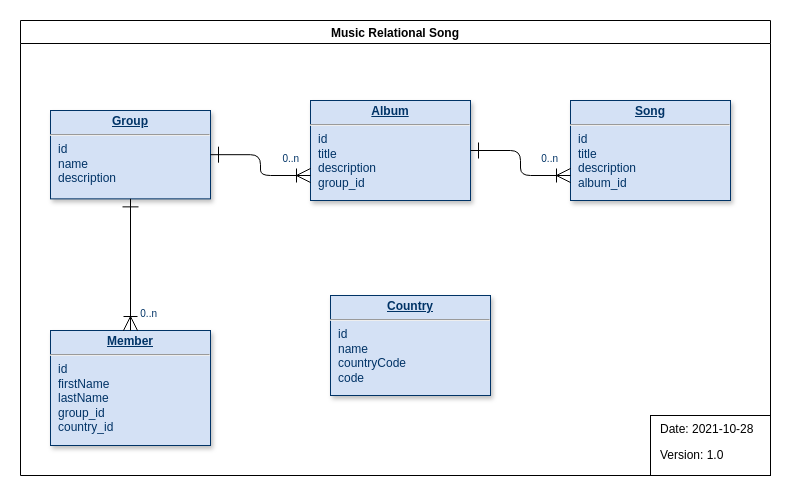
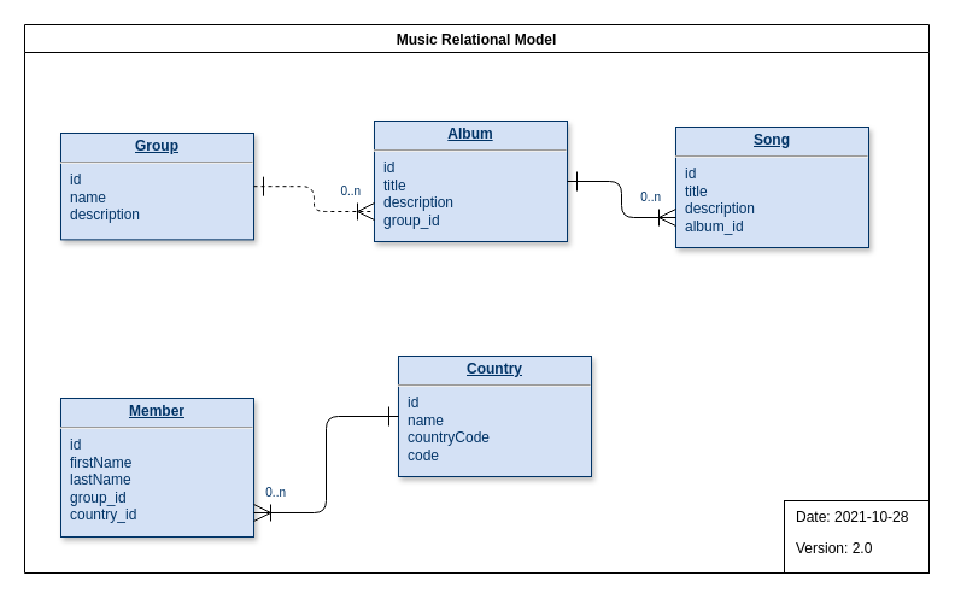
  <mxCell id="0" />
  <mxCell id="1" parent="0" />
- <mxCell id="2" value="Music Relational Song" style="swimlane;swimlaneLine=1;glass=0;rounded=0;shadow=0;sketch=0;" vertex="1" parent="1"><mxGeometry x="20" y="20" width="750" height="455" as="geometry" /></mxCell>
+ <mxCell id="2" value="Music Relational Model" style="swimlane;swimlaneLine=1;glass=0;rounded=0;shadow=0;sketch=0;" vertex="1" parent="1"><mxGeometry x="20" y="20" width="750" height="455" as="geometry" /></mxCell>
  <mxCell id="3" value="" style="group" vertex="1" connectable="0" parent="2"><mxGeometry x="290" y="80" width="420" height="300" as="geometry" /></mxCell>
  <mxCell id="4" value="&lt;p style=&quot;margin: 0px ; margin-top: 4px ; text-align: center ; text-decoration: underline&quot;&gt;&lt;strong&gt;Country&lt;/strong&gt;&lt;/p&gt;&lt;hr&gt;&lt;p style=&quot;margin: 0px ; margin-left: 8px&quot;&gt;id&lt;/p&gt;&lt;p style=&quot;margin: 0px ; margin-left: 8px&quot;&gt;name&lt;/p&gt;&lt;p style=&quot;margin: 0px ; margin-left: 8px&quot;&gt;countryCode&lt;/p&gt;&lt;p style=&quot;margin: 0px ; margin-left: 8px&quot;&gt;code&lt;/p&gt;" style="verticalAlign=top;align=left;overflow=fill;fontSize=12;fontFamily=Helvetica;html=1;strokeColor=#003366;shadow=1;fillColor=#D4E1F5;fontColor=#003366" parent="3" vertex="1"><mxGeometry x="20" y="195" width="160" height="100" as="geometry" /></mxCell>
  <mxCell id="5" value="&lt;p style=&quot;margin: 0px ; margin-top: 4px ; text-align: center ; text-decoration: underline&quot;&gt;&lt;b&gt;Album&lt;/b&gt;&lt;/p&gt;&lt;hr&gt;&lt;p style=&quot;margin: 0px ; margin-left: 8px&quot;&gt;id&lt;br&gt;title&lt;/p&gt;&lt;p style=&quot;margin: 0px ; margin-left: 8px&quot;&gt;description&lt;/p&gt;&lt;p style=&quot;margin: 0px ; margin-left: 8px&quot;&gt;group_id&lt;/p&gt;" style="verticalAlign=top;align=left;overflow=fill;fontSize=12;fontFamily=Helvetica;html=1;strokeColor=#003366;shadow=1;fillColor=#D4E1F5;fontColor=#003366" parent="3" vertex="1"><mxGeometry width="160" height="100" as="geometry" /></mxCell>
- <mxCell id="6" value="&lt;p style=&quot;margin: 0px ; margin-top: 4px ; text-align: center ; text-decoration: underline&quot;&gt;&lt;strong&gt;Song&lt;/strong&gt;&lt;/p&gt;&lt;hr&gt;&lt;p style=&quot;margin: 0px ; margin-left: 8px&quot;&gt;id&lt;/p&gt;&lt;p style=&quot;margin: 0px ; margin-left: 8px&quot;&gt;title&lt;/p&gt;&lt;p style=&quot;margin: 0px ; margin-left: 8px&quot;&gt;description&lt;/p&gt;&lt;p style=&quot;margin: 0px ; margin-left: 8px&quot;&gt;album_id&lt;/p&gt;" style="verticalAlign=top;align=left;overflow=fill;fontSize=12;fontFamily=Helvetica;html=1;strokeColor=#003366;shadow=1;fillColor=#D4E1F5;fontColor=#003366" parent="3" vertex="1"><mxGeometry x="260" width="160" height="100" as="geometry" /></mxCell>
+ <mxCell id="6" value="&lt;p style=&quot;margin: 0px ; margin-top: 4px ; text-align: center ; text-decoration: underline&quot;&gt;&lt;strong&gt;Song&lt;/strong&gt;&lt;/p&gt;&lt;hr&gt;&lt;p style=&quot;margin: 0px ; margin-left: 8px&quot;&gt;id&lt;/p&gt;&lt;p style=&quot;margin: 0px ; margin-left: 8px&quot;&gt;title&lt;/p&gt;&lt;p style=&quot;margin: 0px ; margin-left: 8px&quot;&gt;description&lt;/p&gt;&lt;p style=&quot;margin: 0px ; margin-left: 8px&quot;&gt;album_id&lt;/p&gt;" style="verticalAlign=top;align=left;overflow=fill;fontSize=12;fontFamily=Helvetica;html=1;strokeColor=#003366;shadow=1;fillColor=#D4E1F5;fontColor=#003366" parent="3" vertex="1"><mxGeometry x="250" y="5" width="160" height="100" as="geometry" /></mxCell>
  <mxCell id="7" value="" style="endArrow=ERoneToMany;endSize=12;startArrow=ERone;startSize=14;startFill=0;edgeStyle=orthogonalEdgeStyle;endFill=0;entryX=0;entryY=0.75;entryDx=0;entryDy=0;exitX=1;exitY=0.5;exitDx=0;exitDy=0;" edge="1" parent="3" source="5" target="6"><mxGeometry x="600" y="444.2" as="geometry"><mxPoint x="170" y="160.02" as="sourcePoint" /><mxPoint x="360" y="185.84" as="targetPoint" /></mxGeometry></mxCell>
  <mxCell id="8" value="0..n" style="resizable=0;align=right;verticalAlign=top;labelBackgroundColor=#ffffff;fontSize=10;strokeColor=#003366;shadow=1;fillColor=#D4E1F5;fontColor=#003366" connectable="0" vertex="1" parent="7"><mxGeometry x="1" relative="1" as="geometry"><mxPoint x="-11" y="-29" as="offset" /></mxGeometry></mxCell>
  <mxCell id="9" value="&lt;p style=&quot;margin: 0px ; margin-top: 4px ; text-align: center ; text-decoration: underline&quot;&gt;&lt;strong&gt;Member&lt;/strong&gt;&lt;/p&gt;&lt;hr&gt;&lt;p style=&quot;margin: 0px ; margin-left: 8px&quot;&gt;id&lt;/p&gt;&lt;p style=&quot;margin: 0px ; margin-left: 8px&quot;&gt;firstName&lt;/p&gt;&lt;p style=&quot;margin: 0px ; margin-left: 8px&quot;&gt;lastName&lt;/p&gt;&lt;p style=&quot;margin: 0px ; margin-left: 8px&quot;&gt;group_id&lt;/p&gt;&lt;p style=&quot;margin: 0px ; margin-left: 8px&quot;&gt;country_id&lt;/p&gt;" style="verticalAlign=top;align=left;overflow=fill;fontSize=12;fontFamily=Helvetica;html=1;strokeColor=#003366;shadow=1;fillColor=#D4E1F5;fontColor=#003366" parent="2" vertex="1"><mxGeometry x="30" y="310" width="160" height="115" as="geometry" /></mxCell>
  <mxCell id="10" value="&lt;p style=&quot;margin: 0px ; margin-top: 4px ; text-align: center ; text-decoration: underline&quot;&gt;&lt;b&gt;Group&lt;/b&gt;&lt;/p&gt;&lt;hr&gt;&lt;p style=&quot;margin: 0px ; margin-left: 8px&quot;&gt;id&lt;/p&gt;&lt;p style=&quot;margin: 0px ; margin-left: 8px&quot;&gt;name&lt;/p&gt;&lt;p style=&quot;margin: 0px ; margin-left: 8px&quot;&gt;description&lt;/p&gt;" style="verticalAlign=top;align=left;overflow=fill;fontSize=12;fontFamily=Helvetica;html=1;strokeColor=#003366;shadow=1;fillColor=#D4E1F5;fontColor=#003366" parent="2" vertex="1"><mxGeometry x="30" y="90" width="160" height="88.36" as="geometry" /></mxCell>
- <mxCell id="11" value="" style="endArrow=ERoneToMany;endSize=12;startArrow=ERone;startSize=14;startFill=0;edgeStyle=orthogonalEdgeStyle;endFill=0;" parent="2" source="10" target="9" edge="1"><mxGeometry x="610" y="340" as="geometry"><mxPoint x="610" y="340" as="sourcePoint" /><mxPoint x="770" y="340" as="targetPoint" /></mxGeometry></mxCell>
- <mxCell id="12" value="0..n" style="resizable=0;align=right;verticalAlign=top;labelBackgroundColor=#ffffff;fontSize=10;strokeColor=#003366;shadow=1;fillColor=#D4E1F5;fontColor=#003366" parent="11" connectable="0" vertex="1"><mxGeometry x="1" relative="1" as="geometry"><mxPoint x="28" y="-29" as="offset" /></mxGeometry></mxCell>
- <mxCell id="13" value="" style="endArrow=ERoneToMany;endSize=12;startArrow=ERone;startSize=14;startFill=0;edgeStyle=orthogonalEdgeStyle;endFill=0;entryX=0;entryY=0.75;entryDx=0;entryDy=0;exitX=1;exitY=0.5;exitDx=0;exitDy=0;" edge="1" parent="2" source="10" target="5"><mxGeometry x="620" y="350" as="geometry"><mxPoint x="120" y="100" as="sourcePoint" /><mxPoint x="120" y="295.0" as="targetPoint" /></mxGeometry></mxCell>
+ <mxCell id="13" value="" style="endArrow=ERoneToMany;endSize=12;startArrow=ERone;startSize=14;startFill=0;edgeStyle=orthogonalEdgeStyle;endFill=0;entryX=0;entryY=0.75;entryDx=0;entryDy=0;exitX=1;exitY=0.5;exitDx=0;exitDy=0;dashed=1;" edge="1" parent="2" source="10" target="5"><mxGeometry x="620" y="350" as="geometry"><mxPoint x="120" y="100" as="sourcePoint" /><mxPoint x="120" y="295.0" as="targetPoint" /></mxGeometry></mxCell>
  <mxCell id="14" value="0..n" style="resizable=0;align=right;verticalAlign=top;labelBackgroundColor=#ffffff;fontSize=10;strokeColor=#003366;shadow=1;fillColor=#D4E1F5;fontColor=#003366" connectable="0" vertex="1" parent="13"><mxGeometry x="1" relative="1" as="geometry"><mxPoint x="-10" y="-29" as="offset" /></mxGeometry></mxCell>
+ <mxCell id="15" value="" style="endArrow=ERoneToMany;endSize=12;startArrow=ERone;startSize=14;startFill=0;edgeStyle=orthogonalEdgeStyle;endFill=0;exitX=0;exitY=0.5;exitDx=0;exitDy=0;entryX=1;entryY=0.826;entryDx=0;entryDy=0;entryPerimeter=0;" edge="1" parent="2" source="4" target="9"><mxGeometry x="620" y="350" as="geometry"><mxPoint x="120" y="120" as="sourcePoint" /><mxPoint x="120" y="295" as="targetPoint" /></mxGeometry></mxCell>
+ <mxCell id="16" value="0..n" style="resizable=0;align=right;verticalAlign=top;labelBackgroundColor=#ffffff;fontSize=10;strokeColor=#003366;shadow=1;fillColor=#D4E1F5;fontColor=#003366" connectable="0" vertex="1" parent="15"><mxGeometry x="1" relative="1" as="geometry"><mxPoint x="28" y="-29" as="offset" /></mxGeometry></mxCell>
  <mxCell id="17" value="" style="rounded=0;whiteSpace=wrap;html=1;shadow=0;glass=0;sketch=0;" vertex="1" parent="2"><mxGeometry x="630" y="395" width="120" height="60" as="geometry" /></mxCell>
- <mxCell id="18" value="&lt;p&gt;&lt;span style=&quot;font-weight: normal ; font-size: 12px&quot;&gt;&lt;font style=&quot;font-size: 12px&quot;&gt;Date: 2021-10-28&lt;/font&gt;&lt;/span&gt;&lt;/p&gt;&lt;p&gt;&lt;font style=&quot;font-size: 12px&quot;&gt;Version: 1.0&lt;/font&gt;&lt;/p&gt;" style="text;html=1;strokeColor=none;fillColor=none;spacing=5;spacingTop=-20;whiteSpace=wrap;overflow=hidden;rounded=0;shadow=0;glass=0;sketch=0;" vertex="1" parent="2"><mxGeometry x="635" y="400" width="110" height="50" as="geometry" /></mxCell>
+ <mxCell id="18" value="&lt;p&gt;&lt;span style=&quot;font-weight: normal ; font-size: 12px&quot;&gt;&lt;font style=&quot;font-size: 12px&quot;&gt;Date: 2021-10-28&lt;/font&gt;&lt;/span&gt;&lt;/p&gt;&lt;p&gt;&lt;font style=&quot;font-size: 12px&quot;&gt;Version: 2.0&lt;/font&gt;&lt;/p&gt;" style="text;html=1;strokeColor=none;fillColor=none;spacing=5;spacingTop=-20;whiteSpace=wrap;overflow=hidden;rounded=0;shadow=0;glass=0;sketch=0;" vertex="1" parent="2"><mxGeometry x="635" y="400" width="110" height="50" as="geometry" /></mxCell>
